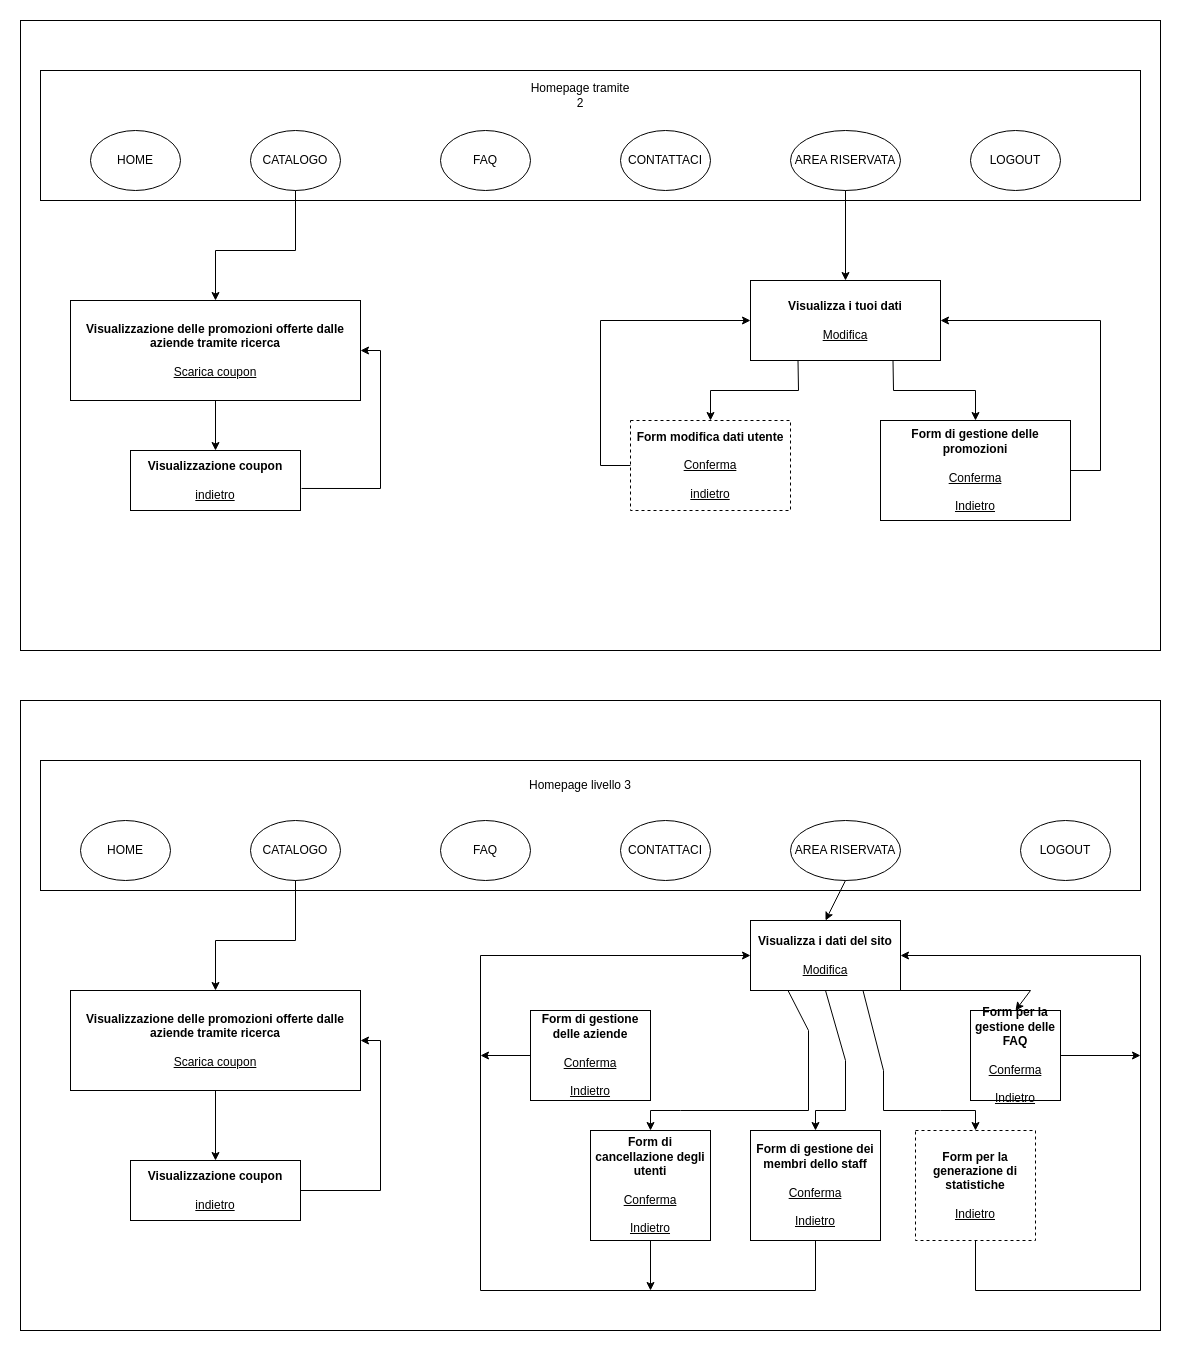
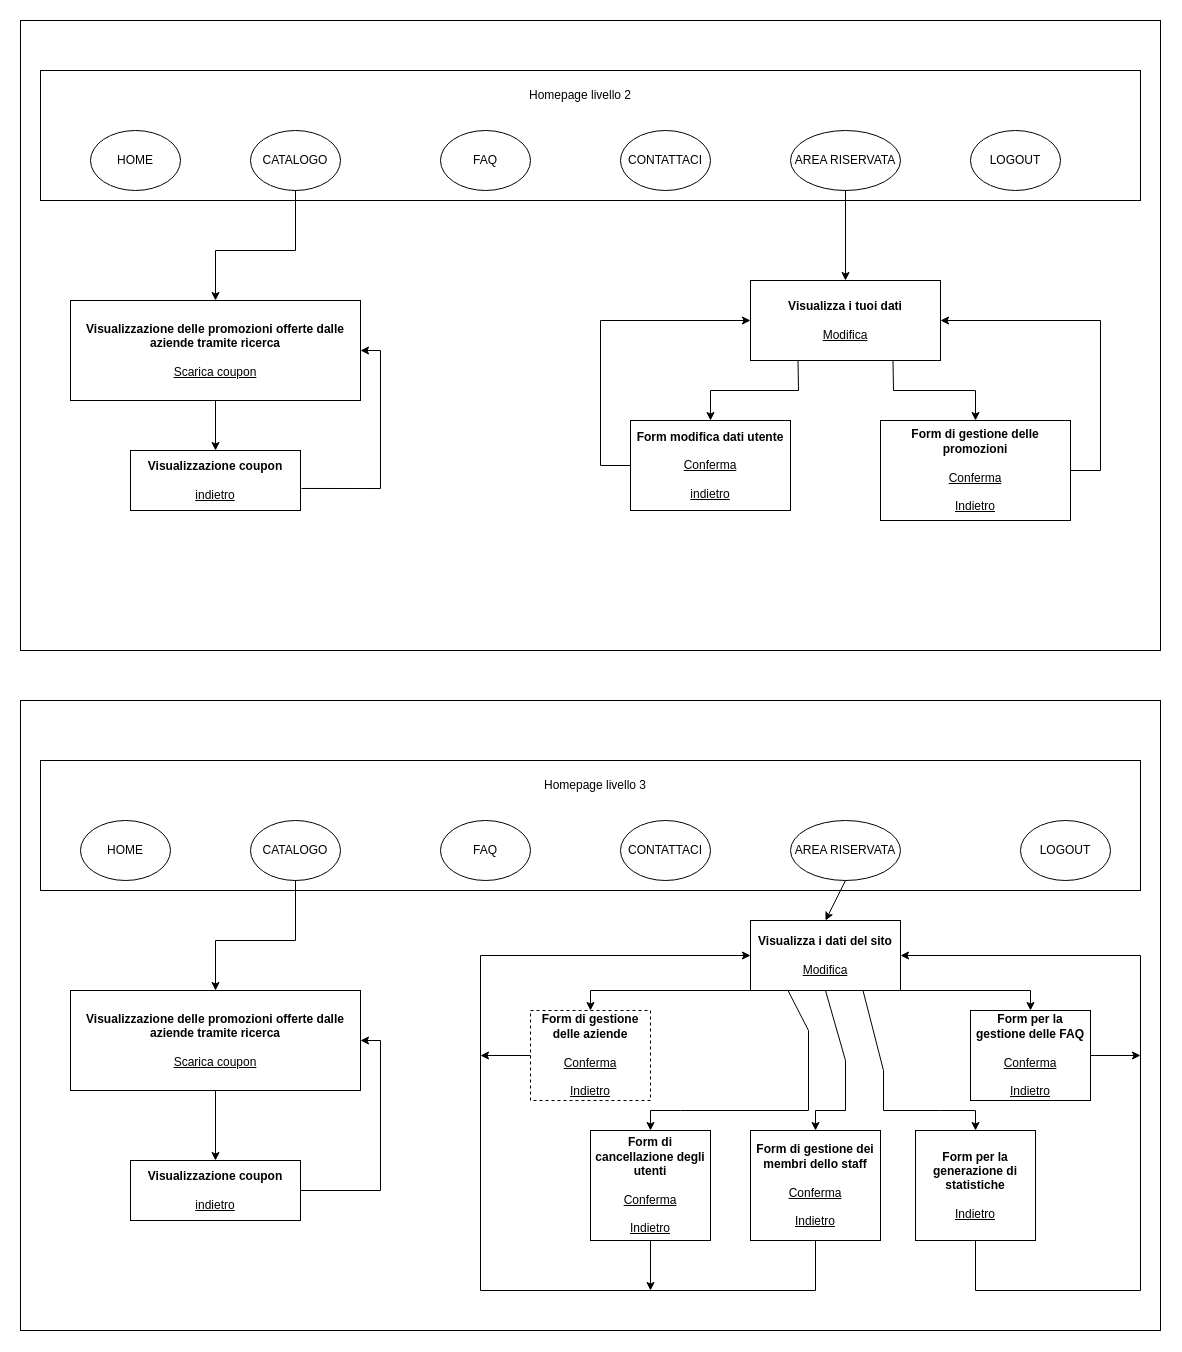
  <mxCell id="0" />
  <mxCell id="1" parent="0" />
  <mxCell id="2" value="" style="rounded=0;whiteSpace=wrap;html=1;" vertex="1" parent="1"><mxGeometry x="20" y="20" width="1140" height="630" as="geometry" /></mxCell>
  <mxCell id="3" value="" style="rounded=0;whiteSpace=wrap;html=1;" vertex="1" parent="1"><mxGeometry x="40" y="70" width="1100" height="130" as="geometry" /></mxCell>
  <mxCell id="4" value="CATALOGO" style="ellipse;whiteSpace=wrap;html=1;" vertex="1" parent="1"><mxGeometry x="250" y="130" width="90" height="60" as="geometry" /></mxCell>
  <mxCell id="5" value="HOME" style="ellipse;whiteSpace=wrap;html=1;" vertex="1" parent="1"><mxGeometry x="90" y="130" width="90" height="60" as="geometry" /></mxCell>
  <mxCell id="6" value="&lt;b&gt;Visualizzazione delle promozioni offerte dalle aziende tramite ricerca&lt;/b&gt;&lt;br&gt;&lt;br&gt;&lt;u&gt;Scarica coupon&lt;/u&gt;" style="rounded=0;whiteSpace=wrap;html=1;" vertex="1" parent="1"><mxGeometry x="70" y="300" width="290" height="100" as="geometry" /></mxCell>
  <mxCell id="7" value="" style="endArrow=classic;html=1;rounded=0;exitX=0.5;exitY=1;exitDx=0;exitDy=0;entryX=0.5;entryY=0;entryDx=0;entryDy=0;" edge="1" parent="1" source="4" target="6"><mxGeometry width="50" height="50" relative="1" as="geometry"><mxPoint x="410" y="420" as="sourcePoint" /><mxPoint x="460" y="370" as="targetPoint" /><Array as="points"><mxPoint x="295" y="250" /><mxPoint x="215" y="250" /></Array></mxGeometry></mxCell>
  <mxCell id="8" value="&lt;b&gt;Visualizzazione coupon&lt;/b&gt;&lt;br&gt;&lt;br&gt;&lt;u&gt;indietro&lt;/u&gt;" style="rounded=0;whiteSpace=wrap;html=1;" vertex="1" parent="1"><mxGeometry x="130" y="450" width="170" height="60" as="geometry" /></mxCell>
  <mxCell id="9" value="" style="endArrow=classic;html=1;rounded=0;exitX=0.5;exitY=1;exitDx=0;exitDy=0;" edge="1" parent="1" source="6" target="8"><mxGeometry width="50" height="50" relative="1" as="geometry"><mxPoint x="410" y="360" as="sourcePoint" /><mxPoint x="460" y="310" as="targetPoint" /></mxGeometry></mxCell>
  <mxCell id="10" value="" style="endArrow=classic;html=1;rounded=0;exitX=1.006;exitY=0.633;exitDx=0;exitDy=0;exitPerimeter=0;movable=1;resizable=1;rotatable=1;deletable=1;editable=1;locked=0;connectable=1;entryX=1;entryY=0.5;entryDx=0;entryDy=0;" edge="1" parent="1" source="8" target="6"><mxGeometry width="50" height="50" relative="1" as="geometry"><mxPoint x="410" y="360" as="sourcePoint" /><mxPoint x="215" y="270" as="targetPoint" /><Array as="points"><mxPoint x="380" y="488" /><mxPoint x="380" y="350" /></Array></mxGeometry></mxCell>
  <mxCell id="11" value="FAQ" style="ellipse;whiteSpace=wrap;html=1;" vertex="1" parent="1"><mxGeometry x="440" y="130" width="90" height="60" as="geometry" /></mxCell>
  <mxCell id="12" value="CONTATTACI" style="ellipse;whiteSpace=wrap;html=1;" vertex="1" parent="1"><mxGeometry x="620" y="130" width="90" height="60" as="geometry" /></mxCell>
  <mxCell id="13" value="LOGOUT" style="ellipse;whiteSpace=wrap;html=1;" vertex="1" parent="1"><mxGeometry x="970" y="130" width="90" height="60" as="geometry" /></mxCell>
  <mxCell id="14" value="AREA RISERVATA" style="ellipse;whiteSpace=wrap;html=1;" vertex="1" parent="1"><mxGeometry x="790" y="130" width="110" height="60" as="geometry" /></mxCell>
  <mxCell id="15" value="&lt;b&gt;Visualizza i tuoi dati&lt;/b&gt;&lt;br&gt;&lt;br&gt;&lt;u&gt;Modifica&lt;/u&gt;" style="rounded=0;whiteSpace=wrap;html=1;" vertex="1" parent="1"><mxGeometry x="750" y="280" width="190" height="80" as="geometry" /></mxCell>
- <mxCell id="16" value="&lt;b&gt;Form modifica dati utente&lt;/b&gt;&lt;br&gt;&lt;br&gt;&lt;u&gt;Conferma&lt;br&gt;&lt;/u&gt;&lt;br&gt;&lt;u&gt;indietro&lt;/u&gt;" style="rounded=0;whiteSpace=wrap;html=1;dashed=1;" vertex="1" parent="1"><mxGeometry x="630" y="420" width="160" height="90" as="geometry" /></mxCell>
+ <mxCell id="16" value="&lt;b&gt;Form modifica dati utente&lt;/b&gt;&lt;br&gt;&lt;br&gt;&lt;u&gt;Conferma&lt;br&gt;&lt;/u&gt;&lt;br&gt;&lt;u&gt;indietro&lt;/u&gt;" style="rounded=0;whiteSpace=wrap;html=1;" vertex="1" parent="1"><mxGeometry x="630" y="420" width="160" height="90" as="geometry" /></mxCell>
  <mxCell id="17" value="&lt;b&gt;Form di gestione delle promozioni&lt;/b&gt;&lt;br&gt;&lt;br&gt;&lt;u style=&quot;&quot;&gt;Conferma&lt;br&gt;&lt;/u&gt;&lt;br&gt;&lt;u&gt;Indietro&lt;/u&gt;" style="rounded=0;whiteSpace=wrap;html=1;" vertex="1" parent="1"><mxGeometry x="880" y="420" width="190" height="100" as="geometry" /></mxCell>
  <mxCell id="18" value="" style="endArrow=classic;html=1;rounded=0;exitX=0.5;exitY=1;exitDx=0;exitDy=0;" edge="1" parent="1" source="14" target="15"><mxGeometry width="50" height="50" relative="1" as="geometry"><mxPoint x="410" y="260" as="sourcePoint" /><mxPoint x="460" y="210" as="targetPoint" /></mxGeometry></mxCell>
  <mxCell id="19" value="" style="endArrow=classic;html=1;rounded=0;exitX=0.25;exitY=1;exitDx=0;exitDy=0;entryX=0.5;entryY=0;entryDx=0;entryDy=0;" edge="1" parent="1" source="15" target="16"><mxGeometry width="50" height="50" relative="1" as="geometry"><mxPoint x="410" y="260" as="sourcePoint" /><mxPoint x="460" y="210" as="targetPoint" /><Array as="points"><mxPoint x="798" y="390" /><mxPoint x="710" y="390" /></Array></mxGeometry></mxCell>
  <mxCell id="20" value="" style="endArrow=classic;html=1;rounded=0;exitX=0.75;exitY=1;exitDx=0;exitDy=0;entryX=0.5;entryY=0;entryDx=0;entryDy=0;" edge="1" parent="1" source="15" target="17"><mxGeometry width="50" height="50" relative="1" as="geometry"><mxPoint x="410" y="260" as="sourcePoint" /><mxPoint x="460" y="210" as="targetPoint" /><Array as="points"><mxPoint x="893" y="390" /><mxPoint x="975" y="390" /></Array></mxGeometry></mxCell>
  <mxCell id="21" value="" style="endArrow=classic;html=1;rounded=0;exitX=0;exitY=0.5;exitDx=0;exitDy=0;entryX=0;entryY=0.5;entryDx=0;entryDy=0;" edge="1" parent="1" source="16" target="15"><mxGeometry width="50" height="50" relative="1" as="geometry"><mxPoint x="410" y="260" as="sourcePoint" /><mxPoint x="840" y="240" as="targetPoint" /><Array as="points"><mxPoint x="600" y="465" /><mxPoint x="600" y="320" /></Array></mxGeometry></mxCell>
  <mxCell id="22" value="" style="endArrow=classic;html=1;rounded=0;exitX=1;exitY=0.5;exitDx=0;exitDy=0;entryX=1;entryY=0.5;entryDx=0;entryDy=0;" edge="1" parent="1" source="17" target="15"><mxGeometry width="50" height="50" relative="1" as="geometry"><mxPoint x="410" y="260" as="sourcePoint" /><mxPoint x="850" y="240" as="targetPoint" /><Array as="points"><mxPoint x="1100" y="470" /><mxPoint x="1100" y="320" /></Array></mxGeometry></mxCell>
- <mxCell id="23" value="Homepage tramite 2" style="text;html=1;strokeColor=none;fillColor=none;align=center;verticalAlign=middle;whiteSpace=wrap;rounded=0;" vertex="1" parent="1"><mxGeometry x="525" y="80" width="110" height="30" as="geometry" /></mxCell>
+ <mxCell id="23" value="Homepage livello 2" style="text;html=1;strokeColor=none;fillColor=none;align=center;verticalAlign=middle;whiteSpace=wrap;rounded=0;" vertex="1" parent="1"><mxGeometry x="525" y="80" width="110" height="30" as="geometry" /></mxCell>
  <mxCell id="24" value="" style="rounded=0;whiteSpace=wrap;html=1;" vertex="1" parent="1"><mxGeometry x="20" y="700" width="1140" height="630" as="geometry" /></mxCell>
  <mxCell id="25" value="" style="rounded=0;whiteSpace=wrap;html=1;" vertex="1" parent="1"><mxGeometry x="40" y="760" width="1100" height="130" as="geometry" /></mxCell>
  <mxCell id="26" value="HOME" style="ellipse;whiteSpace=wrap;html=1;" vertex="1" parent="1"><mxGeometry x="80" y="820" width="90" height="60" as="geometry" /></mxCell>
  <mxCell id="27" value="CATALOGO" style="ellipse;whiteSpace=wrap;html=1;" vertex="1" parent="1"><mxGeometry x="250" y="820" width="90" height="60" as="geometry" /></mxCell>
  <mxCell id="28" value="FAQ" style="ellipse;whiteSpace=wrap;html=1;" vertex="1" parent="1"><mxGeometry x="440" y="820" width="90" height="60" as="geometry" /></mxCell>
  <mxCell id="29" value="CONTATTACI" style="ellipse;whiteSpace=wrap;html=1;" vertex="1" parent="1"><mxGeometry x="620" y="820" width="90" height="60" as="geometry" /></mxCell>
  <mxCell id="30" value="AREA RISERVATA" style="ellipse;whiteSpace=wrap;html=1;" vertex="1" parent="1"><mxGeometry x="790" y="820" width="110" height="60" as="geometry" /></mxCell>
  <mxCell id="31" value="LOGOUT" style="ellipse;whiteSpace=wrap;html=1;" vertex="1" parent="1"><mxGeometry x="1020" y="820" width="90" height="60" as="geometry" /></mxCell>
- <mxCell id="32" value="Homepage livello 3" style="text;html=1;strokeColor=none;fillColor=none;align=center;verticalAlign=middle;whiteSpace=wrap;rounded=0;" vertex="1" parent="1"><mxGeometry x="525" y="770" width="110" height="30" as="geometry" /></mxCell>
+ <mxCell id="32" value="Homepage livello 3" style="text;html=1;strokeColor=none;fillColor=none;align=center;verticalAlign=middle;whiteSpace=wrap;rounded=0;" vertex="1" parent="1"><mxGeometry x="540" y="770" width="110" height="30" as="geometry" /></mxCell>
  <mxCell id="33" value="&lt;b&gt;Visualizzazione delle promozioni offerte dalle aziende tramite ricerca&lt;/b&gt;&lt;br&gt;&lt;br&gt;&lt;u&gt;Scarica coupon&lt;/u&gt;" style="rounded=0;whiteSpace=wrap;html=1;" vertex="1" parent="1"><mxGeometry x="70" y="990" width="290" height="100" as="geometry" /></mxCell>
  <mxCell id="34" value="&lt;b&gt;Visualizzazione coupon&lt;/b&gt;&lt;br&gt;&lt;br&gt;&lt;u&gt;indietro&lt;/u&gt;" style="rounded=0;whiteSpace=wrap;html=1;" vertex="1" parent="1"><mxGeometry x="130" y="1160" width="170" height="60" as="geometry" /></mxCell>
  <mxCell id="35" value="" style="endArrow=classic;html=1;rounded=0;exitX=0.5;exitY=1;exitDx=0;exitDy=0;entryX=0.5;entryY=0;entryDx=0;entryDy=0;" edge="1" parent="1" source="27" target="33"><mxGeometry width="50" height="50" relative="1" as="geometry"><mxPoint x="410" y="940" as="sourcePoint" /><mxPoint x="460" y="890" as="targetPoint" /><Array as="points"><mxPoint x="295" y="940" /><mxPoint x="215" y="940" /></Array></mxGeometry></mxCell>
  <mxCell id="36" value="" style="endArrow=classic;html=1;rounded=0;exitX=0.5;exitY=1;exitDx=0;exitDy=0;" edge="1" parent="1" source="33" target="34"><mxGeometry width="50" height="50" relative="1" as="geometry"><mxPoint x="410" y="940" as="sourcePoint" /><mxPoint x="460" y="890" as="targetPoint" /></mxGeometry></mxCell>
  <mxCell id="37" value="" style="endArrow=classic;html=1;rounded=0;exitX=1;exitY=0.5;exitDx=0;exitDy=0;entryX=1;entryY=0.5;entryDx=0;entryDy=0;" edge="1" parent="1" source="34" target="33"><mxGeometry width="50" height="50" relative="1" as="geometry"><mxPoint x="410" y="940" as="sourcePoint" /><mxPoint x="215" y="960" as="targetPoint" /><Array as="points"><mxPoint x="380" y="1190" /><mxPoint x="380" y="1040" /></Array></mxGeometry></mxCell>
  <mxCell id="38" value="&lt;b&gt;Visualizza i dati del sito&lt;/b&gt;&lt;br&gt;&lt;br&gt;&lt;u&gt;Modifica&lt;/u&gt;" style="rounded=0;whiteSpace=wrap;html=1;" vertex="1" parent="1"><mxGeometry x="750" y="920" width="150" height="70" as="geometry" /></mxCell>
  <mxCell id="39" value="" style="endArrow=classic;html=1;rounded=0;exitX=0.5;exitY=1;exitDx=0;exitDy=0;entryX=0.5;entryY=0;entryDx=0;entryDy=0;" edge="1" parent="1" source="30" target="38"><mxGeometry width="50" height="50" relative="1" as="geometry"><mxPoint x="410" y="940" as="sourcePoint" /><mxPoint x="460" y="890" as="targetPoint" /></mxGeometry></mxCell>
- <mxCell id="40" value="&lt;b&gt;Form di gestione delle aziende&lt;/b&gt;&lt;br&gt;&lt;br&gt;&lt;u&gt;Conferma&lt;br&gt;&lt;/u&gt;&lt;br&gt;&lt;u&gt;Indietro&lt;/u&gt;" style="rounded=0;whiteSpace=wrap;html=1;" vertex="1" parent="1"><mxGeometry x="530" y="1010" width="120" height="90" as="geometry" /></mxCell>
+ <mxCell id="40" value="&lt;b&gt;Form di gestione delle aziende&lt;/b&gt;&lt;br&gt;&lt;br&gt;&lt;u&gt;Conferma&lt;br&gt;&lt;/u&gt;&lt;br&gt;&lt;u&gt;Indietro&lt;/u&gt;" style="rounded=0;whiteSpace=wrap;html=1;dashed=1;" vertex="1" parent="1"><mxGeometry x="530" y="1010" width="120" height="90" as="geometry" /></mxCell>
  <mxCell id="41" value="&lt;b&gt;Form di cancellazione degli utenti&lt;/b&gt;&lt;br&gt;&lt;br&gt;&lt;u&gt;Conferma&lt;br&gt;&lt;/u&gt;&lt;br&gt;&lt;u&gt;Indietro&lt;/u&gt;" style="rounded=0;whiteSpace=wrap;html=1;" vertex="1" parent="1"><mxGeometry x="590" y="1130" width="120" height="110" as="geometry" /></mxCell>
  <mxCell id="42" value="&lt;b&gt;Form di gestione dei membri dello staff&lt;/b&gt;&lt;br&gt;&lt;br&gt;&lt;u&gt;Conferma&lt;br&gt;&lt;/u&gt;&lt;br&gt;&lt;u&gt;Indietro&lt;/u&gt;" style="rounded=0;whiteSpace=wrap;html=1;" vertex="1" parent="1"><mxGeometry x="750" y="1130" width="130" height="110" as="geometry" /></mxCell>
- <mxCell id="43" value="&lt;b&gt;Form per la generazione di statistiche&lt;/b&gt;&lt;br&gt;&lt;br&gt;&lt;u&gt;Indietro&lt;/u&gt;" style="rounded=0;whiteSpace=wrap;html=1;dashed=1;" vertex="1" parent="1"><mxGeometry x="915" y="1130" width="120" height="110" as="geometry" /></mxCell>
- <mxCell id="44" value="&lt;b&gt;Form per la gestione delle FAQ&lt;/b&gt;&lt;br&gt;&lt;br&gt;&lt;u&gt;Conferma&lt;br&gt;&lt;/u&gt;&lt;br&gt;&lt;u&gt;Indietro&lt;/u&gt;" style="rounded=0;whiteSpace=wrap;html=1;" vertex="1" parent="1"><mxGeometry x="970" y="1010" width="90" height="90" as="geometry" /></mxCell>
+ <mxCell id="43" value="&lt;b&gt;Form per la generazione di statistiche&lt;/b&gt;&lt;br&gt;&lt;br&gt;&lt;u&gt;Indietro&lt;/u&gt;" style="rounded=0;whiteSpace=wrap;html=1;" vertex="1" parent="1"><mxGeometry x="915" y="1130" width="120" height="110" as="geometry" /></mxCell>
+ <mxCell id="44" value="&lt;b&gt;Form per la gestione delle FAQ&lt;/b&gt;&lt;br&gt;&lt;br&gt;&lt;u&gt;Conferma&lt;br&gt;&lt;/u&gt;&lt;br&gt;&lt;u&gt;Indietro&lt;/u&gt;" style="rounded=0;whiteSpace=wrap;html=1;" vertex="1" parent="1"><mxGeometry x="970" y="1010" width="120" height="90" as="geometry" /></mxCell>
+ <mxCell id="45" value="" style="endArrow=classic;html=1;rounded=0;exitX=0;exitY=1;exitDx=0;exitDy=0;entryX=0.5;entryY=0;entryDx=0;entryDy=0;" edge="1" parent="1" source="38" target="40"><mxGeometry width="50" height="50" relative="1" as="geometry"><mxPoint x="410" y="870" as="sourcePoint" /><mxPoint x="460" y="820" as="targetPoint" /><Array as="points"><mxPoint x="590" y="990" /></Array></mxGeometry></mxCell>
  <mxCell id="46" value="" style="endArrow=classic;html=1;rounded=0;exitX=1;exitY=1;exitDx=0;exitDy=0;entryX=0.5;entryY=0;entryDx=0;entryDy=0;" edge="1" parent="1" source="38" target="44"><mxGeometry width="50" height="50" relative="1" as="geometry"><mxPoint x="410" y="870" as="sourcePoint" /><mxPoint x="460" y="820" as="targetPoint" /><Array as="points"><mxPoint x="1030" y="990" /></Array></mxGeometry></mxCell>
  <mxCell id="47" value="" style="endArrow=classic;html=1;rounded=0;exitX=0.25;exitY=1;exitDx=0;exitDy=0;entryX=0.5;entryY=0;entryDx=0;entryDy=0;" edge="1" parent="1" source="38" target="41"><mxGeometry width="50" height="50" relative="1" as="geometry"><mxPoint x="410" y="870" as="sourcePoint" /><mxPoint x="460" y="820" as="targetPoint" /><Array as="points"><mxPoint x="808" y="1030" /><mxPoint x="808" y="1110" /><mxPoint x="680" y="1110" /><mxPoint x="650" y="1110" /></Array></mxGeometry></mxCell>
  <mxCell id="48" value="" style="endArrow=classic;html=1;rounded=0;exitX=0.5;exitY=1;exitDx=0;exitDy=0;entryX=0.5;entryY=0;entryDx=0;entryDy=0;" edge="1" parent="1" source="38" target="42"><mxGeometry width="50" height="50" relative="1" as="geometry"><mxPoint x="410" y="870" as="sourcePoint" /><mxPoint x="460" y="820" as="targetPoint" /><Array as="points"><mxPoint x="845" y="1060" /><mxPoint x="845" y="1110" /><mxPoint x="815" y="1110" /></Array></mxGeometry></mxCell>
  <mxCell id="49" value="" style="endArrow=classic;html=1;rounded=0;exitX=0.75;exitY=1;exitDx=0;exitDy=0;entryX=0.5;entryY=0;entryDx=0;entryDy=0;" edge="1" parent="1" source="38" target="43"><mxGeometry width="50" height="50" relative="1" as="geometry"><mxPoint x="855" y="1000" as="sourcePoint" /><mxPoint x="825" y="1140" as="targetPoint" /><Array as="points"><mxPoint x="883" y="1070" /><mxPoint x="883" y="1110" /><mxPoint x="940" y="1110" /><mxPoint x="975" y="1110" /></Array></mxGeometry></mxCell>
  <mxCell id="50" value="" style="endArrow=classic;html=1;rounded=0;exitX=0;exitY=0.5;exitDx=0;exitDy=0;" edge="1" parent="1" source="40"><mxGeometry width="50" height="50" relative="1" as="geometry"><mxPoint x="410" y="1000" as="sourcePoint" /><mxPoint x="480" y="1055" as="targetPoint" /></mxGeometry></mxCell>
  <mxCell id="51" value="" style="endArrow=classic;html=1;rounded=0;exitX=0.5;exitY=1;exitDx=0;exitDy=0;entryX=0;entryY=0.5;entryDx=0;entryDy=0;" edge="1" parent="1" source="42" target="38"><mxGeometry width="50" height="50" relative="1" as="geometry"><mxPoint x="410" y="1000" as="sourcePoint" /><mxPoint x="460" y="950" as="targetPoint" /><Array as="points"><mxPoint x="815" y="1290" /><mxPoint x="480" y="1290" /><mxPoint x="480" y="955" /></Array></mxGeometry></mxCell>
  <mxCell id="52" value="" style="endArrow=classic;html=1;rounded=0;exitX=0.5;exitY=1;exitDx=0;exitDy=0;" edge="1" parent="1" source="41"><mxGeometry width="50" height="50" relative="1" as="geometry"><mxPoint x="410" y="1000" as="sourcePoint" /><mxPoint x="650" y="1290" as="targetPoint" /></mxGeometry></mxCell>
  <mxCell id="53" value="" style="endArrow=classic;html=1;rounded=0;exitX=0.5;exitY=1;exitDx=0;exitDy=0;entryX=1;entryY=0.5;entryDx=0;entryDy=0;" edge="1" parent="1" source="43" target="38"><mxGeometry width="50" height="50" relative="1" as="geometry"><mxPoint x="410" y="1000" as="sourcePoint" /><mxPoint x="460" y="950" as="targetPoint" /><Array as="points"><mxPoint x="975" y="1290" /><mxPoint x="1140" y="1290" /><mxPoint x="1140" y="955" /></Array></mxGeometry></mxCell>
  <mxCell id="54" value="" style="endArrow=classic;html=1;rounded=0;exitX=1;exitY=0.5;exitDx=0;exitDy=0;" edge="1" parent="1" source="44"><mxGeometry width="50" height="50" relative="1" as="geometry"><mxPoint x="410" y="1000" as="sourcePoint" /><mxPoint x="1140" y="1055" as="targetPoint" /></mxGeometry></mxCell>
